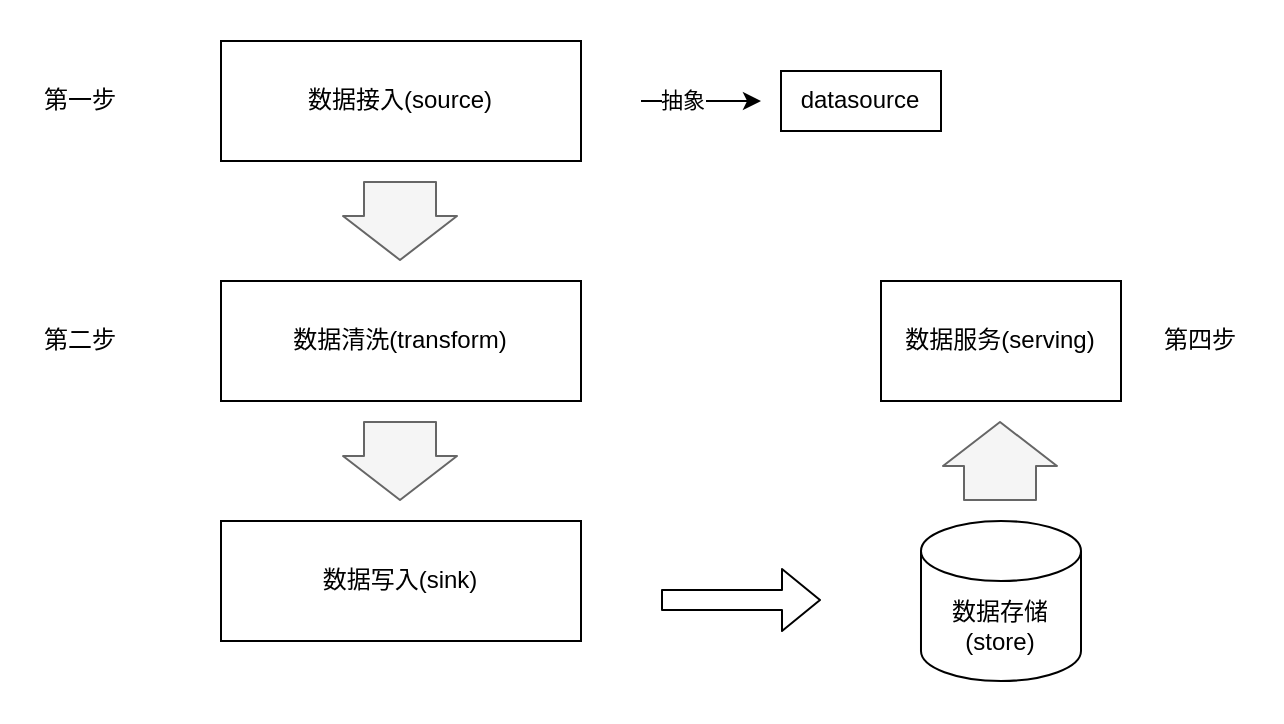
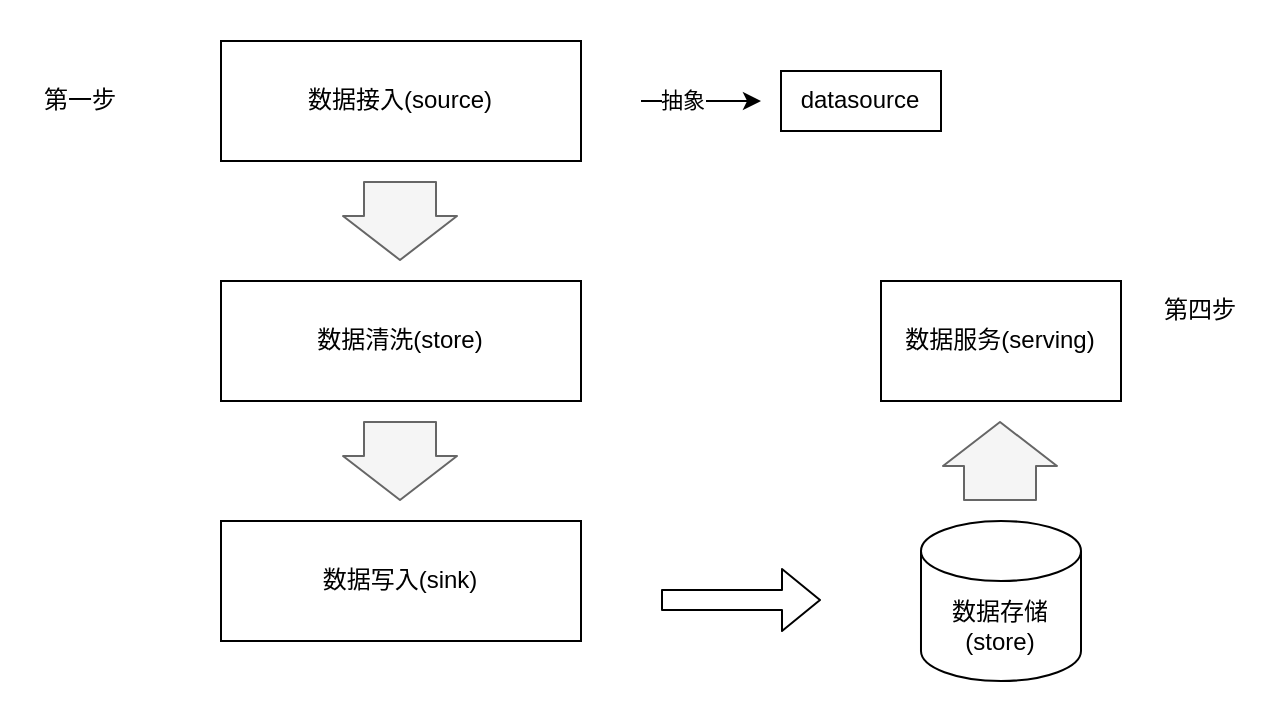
  <mxCell id="0" />
  <mxCell id="1" parent="0" />
  <mxCell id="2" value="数据接入(source)" style="rounded=0;whiteSpace=wrap;html=1;" vertex="1" parent="1"><mxGeometry x="110" y="20" width="180" height="60" as="geometry" /></mxCell>
  <mxCell id="3" value="第一步" style="text;html=1;strokeColor=none;fillColor=none;align=center;verticalAlign=middle;whiteSpace=wrap;rounded=0;" vertex="1" parent="1"><mxGeometry x="20" y="40" width="40" height="20" as="geometry" /></mxCell>
- <mxCell id="4" value="数据清洗(transform)" style="rounded=0;whiteSpace=wrap;html=1;" vertex="1" parent="1"><mxGeometry x="110" y="140" width="180" height="60" as="geometry" /></mxCell>
- <mxCell id="5" value="第二步" style="text;html=1;strokeColor=none;fillColor=none;align=center;verticalAlign=middle;whiteSpace=wrap;rounded=0;" vertex="1" parent="1"><mxGeometry x="20" y="160" width="40" height="20" as="geometry" /></mxCell>
+ <mxCell id="4" value="数据清洗(store)" style="rounded=0;whiteSpace=wrap;html=1;" vertex="1" parent="1"><mxGeometry x="110" y="140" width="180" height="60" as="geometry" /></mxCell>
  <mxCell id="6" value="数据写入(sink)" style="rounded=0;whiteSpace=wrap;html=1;" vertex="1" parent="1"><mxGeometry x="110" y="260" width="180" height="60" as="geometry" /></mxCell>
  <mxCell id="7" value="" style="shape=flexArrow;endArrow=classic;html=1;" edge="1" parent="1"><mxGeometry width="50" height="50" relative="1" as="geometry"><mxPoint x="330" y="299.5" as="sourcePoint" /><mxPoint x="410" y="299.5" as="targetPoint" /></mxGeometry></mxCell>
  <mxCell id="8" value="数据存储(store)" style="shape=cylinder3;whiteSpace=wrap;html=1;boundedLbl=1;backgroundOutline=1;size=15;" vertex="1" parent="1"><mxGeometry x="460" y="260" width="80" height="80" as="geometry" /></mxCell>
  <mxCell id="9" value="数据服务(serving)" style="rounded=0;whiteSpace=wrap;html=1;" vertex="1" parent="1"><mxGeometry x="440" y="140" width="120" height="60" as="geometry" /></mxCell>
  <mxCell id="10" value="" style="shape=flexArrow;endArrow=classic;html=1;width=36;endSize=7;fillColor=#f5f5f5;strokeColor=#666666;" edge="1" parent="1"><mxGeometry width="50" height="50" relative="1" as="geometry"><mxPoint x="199.5" y="90" as="sourcePoint" /><mxPoint x="199.5" y="130" as="targetPoint" /></mxGeometry></mxCell>
  <mxCell id="11" value="" style="shape=flexArrow;endArrow=classic;html=1;width=36;endSize=7;fillColor=#f5f5f5;strokeColor=#666666;" edge="1" parent="1"><mxGeometry width="50" height="50" relative="1" as="geometry"><mxPoint x="199.5" y="210" as="sourcePoint" /><mxPoint x="199.5" y="250" as="targetPoint" /></mxGeometry></mxCell>
  <mxCell id="12" value="" style="shape=flexArrow;endArrow=classic;html=1;width=36;endSize=7;fillColor=#f5f5f5;strokeColor=#666666;" edge="1" parent="1"><mxGeometry width="50" height="50" relative="1" as="geometry"><mxPoint x="499.5" y="250" as="sourcePoint" /><mxPoint x="499.5" y="210" as="targetPoint" /></mxGeometry></mxCell>
- <mxCell id="13" value="第四步" style="text;html=1;strokeColor=none;fillColor=none;align=center;verticalAlign=middle;whiteSpace=wrap;rounded=0;" vertex="1" parent="1"><mxGeometry x="580" y="160" width="40" height="20" as="geometry" /></mxCell>
+ <mxCell id="13" value="第四步" style="text;html=1;strokeColor=none;fillColor=none;align=center;verticalAlign=middle;whiteSpace=wrap;rounded=0;" vertex="1" parent="1"><mxGeometry x="580" y="145" width="40" height="20" as="geometry" /></mxCell>
  <mxCell id="14" value="" style="endArrow=classic;html=1;" edge="1" parent="1"><mxGeometry width="50" height="50" relative="1" as="geometry"><mxPoint x="320" y="50" as="sourcePoint" /><mxPoint x="380" y="50" as="targetPoint" /></mxGeometry></mxCell>
  <mxCell id="15" value="抽象" style="edgeLabel;html=1;align=center;verticalAlign=middle;resizable=0;points=[];" vertex="1" connectable="0" parent="14"><mxGeometry x="-0.343" y="1" relative="1" as="geometry"><mxPoint as="offset" /></mxGeometry></mxCell>
  <mxCell id="16" value="datasource" style="rounded=0;whiteSpace=wrap;html=1;fillColor=#FFFFFF;" vertex="1" parent="1"><mxGeometry x="390" y="35" width="80" height="30" as="geometry" /></mxCell>
